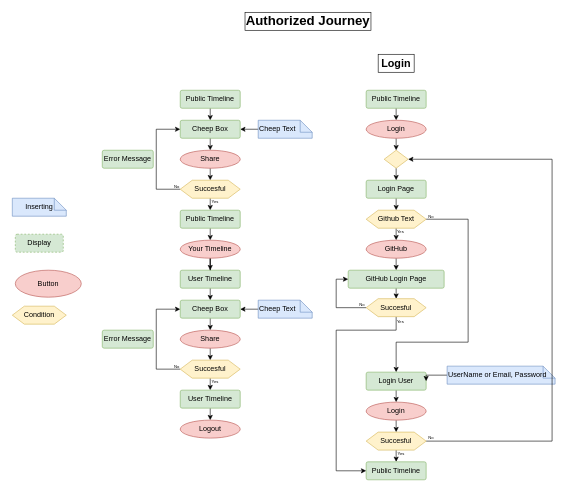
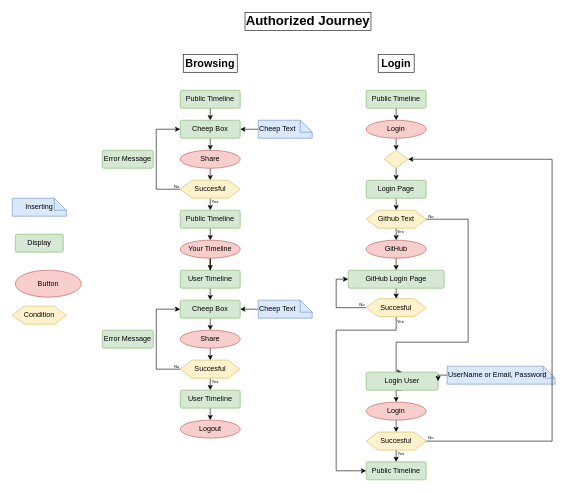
  <mxCell id="0" />
  <mxCell id="1" parent="0" />
  <mxCell id="2" style="edgeStyle=orthogonalEdgeStyle;rounded=0;orthogonalLoop=1;jettySize=auto;html=1;exitX=0.5;exitY=1;exitDx=0;exitDy=0;entryX=0.5;entryY=0;entryDx=0;entryDy=0;" edge="1" parent="1" source="3" target="5"><mxGeometry relative="1" as="geometry" /></mxCell>
  <mxCell id="3" value="Public Timeline" style="rounded=1;arcSize=10;whiteSpace=wrap;html=1;align=center;fillColor=#d5e8d4;strokeColor=#82b366;" vertex="1" parent="1"><mxGeometry x="610" y="150" width="100" height="30" as="geometry" /></mxCell>
  <mxCell id="4" style="edgeStyle=orthogonalEdgeStyle;rounded=0;orthogonalLoop=1;jettySize=auto;html=1;exitX=0.5;exitY=1;exitDx=0;exitDy=0;entryX=0.5;entryY=0;entryDx=0;entryDy=0;" edge="1" parent="1" source="5" target="26"><mxGeometry relative="1" as="geometry" /></mxCell>
  <mxCell id="5" value="Login" style="ellipse;whiteSpace=wrap;html=1;fillColor=#f8cecc;strokeColor=#b85450;" vertex="1" parent="1"><mxGeometry x="610" y="200" width="100" height="30" as="geometry" /></mxCell>
  <mxCell id="6" style="edgeStyle=orthogonalEdgeStyle;rounded=0;orthogonalLoop=1;jettySize=auto;html=1;exitX=0.5;exitY=1;exitDx=0;exitDy=0;entryX=0.5;entryY=0;entryDx=0;entryDy=0;" edge="1" parent="1" source="7" target="10"><mxGeometry relative="1" as="geometry" /></mxCell>
  <mxCell id="7" value="Login Page" style="rounded=1;arcSize=10;whiteSpace=wrap;html=1;align=center;fillColor=#d5e8d4;strokeColor=#82b366;" vertex="1" parent="1"><mxGeometry x="610" y="300" width="100" height="30" as="geometry" /></mxCell>
  <mxCell id="8" style="edgeStyle=orthogonalEdgeStyle;rounded=0;orthogonalLoop=1;jettySize=auto;html=1;exitX=0.5;exitY=1;exitDx=0;exitDy=0;entryX=0.5;entryY=0;entryDx=0;entryDy=0;" edge="1" parent="1" source="10" target="12"><mxGeometry relative="1" as="geometry" /></mxCell>
  <mxCell id="9" style="edgeStyle=orthogonalEdgeStyle;rounded=0;orthogonalLoop=1;jettySize=auto;html=1;exitX=1;exitY=0.5;exitDx=0;exitDy=0;entryX=0.5;entryY=0;entryDx=0;entryDy=0;" edge="1" parent="1" source="10" target="16"><mxGeometry relative="1" as="geometry"><Array as="points"><mxPoint x="780" y="365" /><mxPoint x="780" y="570" /><mxPoint x="660" y="570" /></Array></mxGeometry></mxCell>
  <mxCell id="10" value="Github Text" style="shape=hexagon;perimeter=hexagonPerimeter2;whiteSpace=wrap;html=1;fixedSize=1;fillColor=#fff2cc;strokeColor=#d6b656;" vertex="1" parent="1"><mxGeometry x="610" y="350" width="100" height="30" as="geometry" /></mxCell>
  <mxCell id="11" style="edgeStyle=orthogonalEdgeStyle;rounded=0;orthogonalLoop=1;jettySize=auto;html=1;exitX=0.5;exitY=1;exitDx=0;exitDy=0;entryX=0.5;entryY=0;entryDx=0;entryDy=0;" edge="1" parent="1" source="12" target="14"><mxGeometry relative="1" as="geometry" /></mxCell>
  <mxCell id="12" value="GitHub" style="ellipse;whiteSpace=wrap;html=1;fillColor=#f8cecc;strokeColor=#b85450;" vertex="1" parent="1"><mxGeometry x="610" y="400" width="100" height="30" as="geometry" /></mxCell>
  <mxCell id="13" style="edgeStyle=orthogonalEdgeStyle;rounded=0;orthogonalLoop=1;jettySize=auto;html=1;exitX=0.5;exitY=1;exitDx=0;exitDy=0;entryX=0.5;entryY=0;entryDx=0;entryDy=0;" edge="1" parent="1" source="14" target="33"><mxGeometry relative="1" as="geometry" /></mxCell>
  <mxCell id="14" value="GitHub Login Page" style="rounded=1;arcSize=10;whiteSpace=wrap;html=1;align=center;fillColor=#d5e8d4;strokeColor=#82b366;" vertex="1" parent="1"><mxGeometry x="580" y="450" width="160" height="30" as="geometry" /></mxCell>
  <mxCell id="15" style="edgeStyle=orthogonalEdgeStyle;rounded=0;orthogonalLoop=1;jettySize=auto;html=1;exitX=0.5;exitY=1;exitDx=0;exitDy=0;entryX=0.5;entryY=0;entryDx=0;entryDy=0;" edge="1" parent="1" source="16" target="20"><mxGeometry relative="1" as="geometry" /></mxCell>
- <mxCell id="16" value="Login User" style="rounded=1;arcSize=10;whiteSpace=wrap;html=1;align=center;fillColor=#d5e8d4;strokeColor=#82b366;" vertex="1" parent="1"><mxGeometry x="610" y="620" width="100" height="30" as="geometry" /></mxCell>
+ <mxCell id="16" value="Login User" style="rounded=1;arcSize=10;whiteSpace=wrap;html=1;align=center;fillColor=#d5e8d4;strokeColor=#82b366;" vertex="1" parent="1"><mxGeometry x="610" y="620" width="120" height="30" as="geometry" /></mxCell>
  <mxCell id="17" style="edgeStyle=orthogonalEdgeStyle;rounded=0;orthogonalLoop=1;jettySize=auto;html=1;exitX=0;exitY=0.5;exitDx=0;exitDy=0;exitPerimeter=0;entryX=1;entryY=0.5;entryDx=0;entryDy=0;" edge="1" parent="1" source="18" target="16"><mxGeometry relative="1" as="geometry" /></mxCell>
  <mxCell id="18" value="UserName or Email,&amp;nbsp;&lt;span style=&quot;background-color: initial;&quot;&gt;Password&lt;/span&gt;" style="shape=note;size=20;whiteSpace=wrap;html=1;fillColor=#dae8fc;strokeColor=#6c8ebf;align=left;" vertex="1" parent="1"><mxGeometry x="745" y="610" width="180" height="30" as="geometry" /></mxCell>
  <mxCell id="19" style="edgeStyle=orthogonalEdgeStyle;rounded=0;orthogonalLoop=1;jettySize=auto;html=1;exitX=0.5;exitY=1;exitDx=0;exitDy=0;entryX=0.5;entryY=0;entryDx=0;entryDy=0;" edge="1" parent="1" source="20" target="23"><mxGeometry relative="1" as="geometry" /></mxCell>
  <mxCell id="20" value="Login" style="ellipse;whiteSpace=wrap;html=1;fillColor=#f8cecc;strokeColor=#b85450;" vertex="1" parent="1"><mxGeometry x="610" y="670" width="100" height="30" as="geometry" /></mxCell>
  <mxCell id="21" style="edgeStyle=orthogonalEdgeStyle;rounded=0;orthogonalLoop=1;jettySize=auto;html=1;exitX=0.5;exitY=1;exitDx=0;exitDy=0;entryX=0.5;entryY=0;entryDx=0;entryDy=0;" edge="1" parent="1" source="23" target="24"><mxGeometry relative="1" as="geometry" /></mxCell>
  <mxCell id="22" style="edgeStyle=orthogonalEdgeStyle;rounded=0;orthogonalLoop=1;jettySize=auto;html=1;exitX=1;exitY=0.5;exitDx=0;exitDy=0;entryX=1;entryY=0.5;entryDx=0;entryDy=0;" edge="1" parent="1" source="23" target="26"><mxGeometry relative="1" as="geometry"><Array as="points"><mxPoint x="920" y="735" /><mxPoint x="920" y="265" /></Array></mxGeometry></mxCell>
  <mxCell id="23" value="Succesful" style="shape=hexagon;perimeter=hexagonPerimeter2;whiteSpace=wrap;html=1;fixedSize=1;fillColor=#fff2cc;strokeColor=#d6b656;" vertex="1" parent="1"><mxGeometry x="610" y="720" width="100" height="30" as="geometry" /></mxCell>
  <mxCell id="24" value="Public Timeline" style="rounded=1;arcSize=10;whiteSpace=wrap;html=1;align=center;fillColor=#d5e8d4;strokeColor=#82b366;" vertex="1" parent="1"><mxGeometry x="610" y="769.5" width="100" height="30" as="geometry" /></mxCell>
  <mxCell id="25" style="edgeStyle=orthogonalEdgeStyle;rounded=0;orthogonalLoop=1;jettySize=auto;html=1;exitX=0.5;exitY=1;exitDx=0;exitDy=0;entryX=0.5;entryY=0;entryDx=0;entryDy=0;" edge="1" parent="1" source="26" target="7"><mxGeometry relative="1" as="geometry" /></mxCell>
  <mxCell id="26" value="" style="shape=hexagon;perimeter=hexagonPerimeter2;whiteSpace=wrap;html=1;fixedSize=1;fillColor=#fff2cc;strokeColor=#d6b656;size=40;" vertex="1" parent="1"><mxGeometry x="640" y="250" width="40" height="30" as="geometry" /></mxCell>
  <mxCell id="27" value="&lt;font style=&quot;font-size: 7px;&quot;&gt;Yes&lt;/font&gt;" style="text;html=1;align=center;verticalAlign=middle;resizable=0;points=[];autosize=1;strokeColor=none;fillColor=none;" vertex="1" parent="1"><mxGeometry x="652" y="370" width="30" height="30" as="geometry" /></mxCell>
  <mxCell id="28" value="&lt;font style=&quot;font-size: 7px;&quot;&gt;Yes&lt;/font&gt;" style="text;html=1;align=center;verticalAlign=middle;resizable=0;points=[];autosize=1;strokeColor=none;fillColor=none;" vertex="1" parent="1"><mxGeometry x="653" y="739.5" width="30" height="30" as="geometry" /></mxCell>
  <mxCell id="29" value="&lt;font style=&quot;font-size: 7px;&quot;&gt;No&lt;/font&gt;" style="text;html=1;align=center;verticalAlign=middle;resizable=0;points=[];autosize=1;strokeColor=none;fillColor=none;" vertex="1" parent="1"><mxGeometry x="703" y="712.5" width="30" height="30" as="geometry" /></mxCell>
  <mxCell id="30" value="&lt;font style=&quot;font-size: 7px;&quot;&gt;No&lt;/font&gt;" style="text;html=1;align=center;verticalAlign=middle;resizable=0;points=[];autosize=1;strokeColor=none;fillColor=none;" vertex="1" parent="1"><mxGeometry x="703" y="344" width="30" height="30" as="geometry" /></mxCell>
  <mxCell id="31" style="edgeStyle=orthogonalEdgeStyle;rounded=0;orthogonalLoop=1;jettySize=auto;html=1;exitX=0.5;exitY=1;exitDx=0;exitDy=0;entryX=0;entryY=0.5;entryDx=0;entryDy=0;" edge="1" parent="1" source="33" target="24"><mxGeometry relative="1" as="geometry"><mxPoint x="660" y="547.5" as="targetPoint" /><Array as="points"><mxPoint x="660" y="550" /><mxPoint x="560" y="550" /><mxPoint x="560" y="785" /></Array></mxGeometry></mxCell>
  <mxCell id="32" style="edgeStyle=orthogonalEdgeStyle;rounded=0;orthogonalLoop=1;jettySize=auto;html=1;exitX=0;exitY=0.5;exitDx=0;exitDy=0;entryX=0;entryY=0.5;entryDx=0;entryDy=0;" edge="1" parent="1" source="33" target="14"><mxGeometry relative="1" as="geometry" /></mxCell>
  <mxCell id="33" value="Succesful" style="shape=hexagon;perimeter=hexagonPerimeter2;whiteSpace=wrap;html=1;fixedSize=1;fillColor=#fff2cc;strokeColor=#d6b656;" vertex="1" parent="1"><mxGeometry x="610" y="497.5" width="100" height="30" as="geometry" /></mxCell>
  <mxCell id="34" value="&lt;font style=&quot;font-size: 7px;&quot;&gt;Yes&lt;/font&gt;" style="text;html=1;align=center;verticalAlign=middle;resizable=0;points=[];autosize=1;strokeColor=none;fillColor=none;" vertex="1" parent="1"><mxGeometry x="652" y="520" width="30" height="30" as="geometry" /></mxCell>
  <mxCell id="35" value="&lt;font style=&quot;font-size: 7px;&quot;&gt;No&lt;/font&gt;" style="text;html=1;align=center;verticalAlign=middle;resizable=0;points=[];autosize=1;strokeColor=none;fillColor=none;" vertex="1" parent="1"><mxGeometry x="588" y="491" width="30" height="30" as="geometry" /></mxCell>
  <mxCell id="36" style="edgeStyle=orthogonalEdgeStyle;rounded=0;orthogonalLoop=1;jettySize=auto;html=1;exitX=0.5;exitY=1;exitDx=0;exitDy=0;entryX=0.5;entryY=0;entryDx=0;entryDy=0;" edge="1" parent="1" source="37"><mxGeometry relative="1" as="geometry"><mxPoint x="350" y="200" as="targetPoint" /></mxGeometry></mxCell>
  <mxCell id="37" value="Public Timeline" style="rounded=1;arcSize=10;whiteSpace=wrap;html=1;align=center;fillColor=#d5e8d4;strokeColor=#82b366;" vertex="1" parent="1"><mxGeometry x="300" y="150" width="100" height="30" as="geometry" /></mxCell>
  <mxCell id="38" style="edgeStyle=orthogonalEdgeStyle;rounded=0;orthogonalLoop=1;jettySize=auto;html=1;exitX=0.5;exitY=1;exitDx=0;exitDy=0;entryX=0.5;entryY=0;entryDx=0;entryDy=0;" edge="1" parent="1"><mxGeometry relative="1" as="geometry"><mxPoint x="350" y="230" as="sourcePoint" /><mxPoint x="350" y="250" as="targetPoint" /></mxGeometry></mxCell>
  <mxCell id="39" style="edgeStyle=orthogonalEdgeStyle;rounded=0;orthogonalLoop=1;jettySize=auto;html=1;exitX=0.5;exitY=1;exitDx=0;exitDy=0;entryX=0.5;entryY=0;entryDx=0;entryDy=0;" edge="1" parent="1"><mxGeometry relative="1" as="geometry"><mxPoint x="350" y="330" as="sourcePoint" /><mxPoint x="350" y="350" as="targetPoint" /></mxGeometry></mxCell>
  <mxCell id="40" style="edgeStyle=orthogonalEdgeStyle;rounded=0;orthogonalLoop=1;jettySize=auto;html=1;exitX=0;exitY=0.5;exitDx=0;exitDy=0;entryX=0;entryY=0.5;entryDx=0;entryDy=0;" edge="1" parent="1" source="48" target="46"><mxGeometry relative="1" as="geometry"><Array as="points"><mxPoint x="260" y="315" /><mxPoint x="260" y="215" /></Array><mxPoint x="460" y="270" as="targetPoint" /></mxGeometry></mxCell>
  <mxCell id="41" style="edgeStyle=orthogonalEdgeStyle;rounded=0;orthogonalLoop=1;jettySize=auto;html=1;exitX=0;exitY=0.5;exitDx=0;exitDy=0;exitPerimeter=0;entryX=1;entryY=0.5;entryDx=0;entryDy=0;" edge="1" parent="1" source="42" target="46"><mxGeometry relative="1" as="geometry" /></mxCell>
  <mxCell id="42" value="Cheep Text" style="shape=note;size=20;whiteSpace=wrap;html=1;fillColor=#dae8fc;strokeColor=#6c8ebf;align=left;" vertex="1" parent="1"><mxGeometry x="430" y="200" width="90" height="30" as="geometry" /></mxCell>
  <mxCell id="43" style="edgeStyle=orthogonalEdgeStyle;rounded=0;orthogonalLoop=1;jettySize=auto;html=1;exitX=0.5;exitY=1;exitDx=0;exitDy=0;entryX=0.5;entryY=0;entryDx=0;entryDy=0;" edge="1" parent="1"><mxGeometry relative="1" as="geometry"><mxPoint x="350" y="280" as="sourcePoint" /><mxPoint x="350" y="300" as="targetPoint" /></mxGeometry></mxCell>
  <mxCell id="44" value="&lt;font style=&quot;font-size: 7px;&quot;&gt;Yes&lt;/font&gt;" style="text;html=1;align=center;verticalAlign=middle;resizable=0;points=[];autosize=1;strokeColor=none;fillColor=none;" vertex="1" parent="1"><mxGeometry x="343" y="320" width="30" height="30" as="geometry" /></mxCell>
  <mxCell id="45" value="&lt;font style=&quot;font-size: 7px;&quot;&gt;No&lt;/font&gt;" style="text;html=1;align=center;verticalAlign=middle;resizable=0;points=[];autosize=1;strokeColor=none;fillColor=none;" vertex="1" parent="1"><mxGeometry x="279" y="295" width="30" height="30" as="geometry" /></mxCell>
  <mxCell id="46" value="Cheep Box" style="rounded=1;arcSize=10;whiteSpace=wrap;html=1;align=center;fillColor=#d5e8d4;strokeColor=#82b366;" vertex="1" parent="1"><mxGeometry x="300" y="200" width="100" height="30" as="geometry" /></mxCell>
  <mxCell id="47" value="Share" style="ellipse;whiteSpace=wrap;html=1;fillColor=#f8cecc;strokeColor=#b85450;" vertex="1" parent="1"><mxGeometry x="300" y="250" width="100" height="30" as="geometry" /></mxCell>
  <mxCell id="48" value="Succesful" style="shape=hexagon;perimeter=hexagonPerimeter2;whiteSpace=wrap;html=1;fixedSize=1;fillColor=#fff2cc;strokeColor=#d6b656;" vertex="1" parent="1"><mxGeometry x="300" y="300" width="100" height="30" as="geometry" /></mxCell>
  <mxCell id="49" style="edgeStyle=orthogonalEdgeStyle;rounded=0;orthogonalLoop=1;jettySize=auto;html=1;exitX=0.5;exitY=1;exitDx=0;exitDy=0;entryX=0.5;entryY=0;entryDx=0;entryDy=0;" edge="1" parent="1" source="50" target="69"><mxGeometry relative="1" as="geometry" /></mxCell>
  <mxCell id="50" value="Public Timeline" style="rounded=1;arcSize=10;whiteSpace=wrap;html=1;align=center;fillColor=#d5e8d4;strokeColor=#82b366;" vertex="1" parent="1"><mxGeometry x="300" y="350" width="100" height="30" as="geometry" /></mxCell>
  <mxCell id="51" value="Error Message" style="rounded=1;arcSize=10;whiteSpace=wrap;html=1;align=center;fillColor=#d5e8d4;strokeColor=#82b366;" vertex="1" parent="1"><mxGeometry x="170" y="250" width="85" height="30" as="geometry" /></mxCell>
  <mxCell id="52" style="edgeStyle=orthogonalEdgeStyle;rounded=0;orthogonalLoop=1;jettySize=auto;html=1;exitX=0.5;exitY=1;exitDx=0;exitDy=0;entryX=0.5;entryY=0;entryDx=0;entryDy=0;" edge="1" parent="1" source="53"><mxGeometry relative="1" as="geometry"><mxPoint x="350" y="500" as="targetPoint" /></mxGeometry></mxCell>
  <mxCell id="53" value="User Timeline" style="rounded=1;arcSize=10;whiteSpace=wrap;html=1;align=center;fillColor=#d5e8d4;strokeColor=#82b366;" vertex="1" parent="1"><mxGeometry x="300" y="450" width="100" height="30" as="geometry" /></mxCell>
  <mxCell id="54" style="edgeStyle=orthogonalEdgeStyle;rounded=0;orthogonalLoop=1;jettySize=auto;html=1;exitX=0.5;exitY=1;exitDx=0;exitDy=0;entryX=0.5;entryY=0;entryDx=0;entryDy=0;" edge="1" parent="1"><mxGeometry relative="1" as="geometry"><mxPoint x="350" y="530" as="sourcePoint" /><mxPoint x="350" y="550" as="targetPoint" /></mxGeometry></mxCell>
  <mxCell id="55" style="edgeStyle=orthogonalEdgeStyle;rounded=0;orthogonalLoop=1;jettySize=auto;html=1;exitX=0.5;exitY=1;exitDx=0;exitDy=0;entryX=0.5;entryY=0;entryDx=0;entryDy=0;" edge="1" parent="1"><mxGeometry relative="1" as="geometry"><mxPoint x="350" y="630" as="sourcePoint" /><mxPoint x="350" y="650" as="targetPoint" /></mxGeometry></mxCell>
  <mxCell id="56" style="edgeStyle=orthogonalEdgeStyle;rounded=0;orthogonalLoop=1;jettySize=auto;html=1;exitX=0;exitY=0.5;exitDx=0;exitDy=0;entryX=0;entryY=0.5;entryDx=0;entryDy=0;" edge="1" parent="1" source="64" target="62"><mxGeometry relative="1" as="geometry"><Array as="points"><mxPoint x="260" y="615" /><mxPoint x="260" y="515" /></Array><mxPoint x="460" y="570" as="targetPoint" /></mxGeometry></mxCell>
  <mxCell id="57" style="edgeStyle=orthogonalEdgeStyle;rounded=0;orthogonalLoop=1;jettySize=auto;html=1;exitX=0;exitY=0.5;exitDx=0;exitDy=0;exitPerimeter=0;entryX=1;entryY=0.5;entryDx=0;entryDy=0;" edge="1" parent="1" source="58" target="62"><mxGeometry relative="1" as="geometry" /></mxCell>
  <mxCell id="58" value="Cheep Text" style="shape=note;size=20;whiteSpace=wrap;html=1;fillColor=#dae8fc;strokeColor=#6c8ebf;align=left;" vertex="1" parent="1"><mxGeometry x="430" y="500" width="90" height="30" as="geometry" /></mxCell>
  <mxCell id="59" style="edgeStyle=orthogonalEdgeStyle;rounded=0;orthogonalLoop=1;jettySize=auto;html=1;exitX=0.5;exitY=1;exitDx=0;exitDy=0;entryX=0.5;entryY=0;entryDx=0;entryDy=0;" edge="1" parent="1"><mxGeometry relative="1" as="geometry"><mxPoint x="350" y="580" as="sourcePoint" /><mxPoint x="350" y="600" as="targetPoint" /></mxGeometry></mxCell>
  <mxCell id="60" value="&lt;font style=&quot;font-size: 7px;&quot;&gt;Yes&lt;/font&gt;" style="text;html=1;align=center;verticalAlign=middle;resizable=0;points=[];autosize=1;strokeColor=none;fillColor=none;" vertex="1" parent="1"><mxGeometry x="343" y="620" width="30" height="30" as="geometry" /></mxCell>
  <mxCell id="61" value="&lt;font style=&quot;font-size: 7px;&quot;&gt;No&lt;/font&gt;" style="text;html=1;align=center;verticalAlign=middle;resizable=0;points=[];autosize=1;strokeColor=none;fillColor=none;" vertex="1" parent="1"><mxGeometry x="279" y="595" width="30" height="30" as="geometry" /></mxCell>
  <mxCell id="62" value="Cheep Box" style="rounded=1;arcSize=10;whiteSpace=wrap;html=1;align=center;fillColor=#d5e8d4;strokeColor=#82b366;" vertex="1" parent="1"><mxGeometry x="300" y="500" width="100" height="30" as="geometry" /></mxCell>
  <mxCell id="63" value="Share" style="ellipse;whiteSpace=wrap;html=1;fillColor=#f8cecc;strokeColor=#b85450;" vertex="1" parent="1"><mxGeometry x="300" y="550" width="100" height="30" as="geometry" /></mxCell>
  <mxCell id="64" value="Succesful" style="shape=hexagon;perimeter=hexagonPerimeter2;whiteSpace=wrap;html=1;fixedSize=1;fillColor=#fff2cc;strokeColor=#d6b656;" vertex="1" parent="1"><mxGeometry x="300" y="600" width="100" height="30" as="geometry" /></mxCell>
  <mxCell id="65" style="edgeStyle=orthogonalEdgeStyle;rounded=0;orthogonalLoop=1;jettySize=auto;html=1;exitX=0.5;exitY=1;exitDx=0;exitDy=0;entryX=0.5;entryY=0;entryDx=0;entryDy=0;" edge="1" parent="1" source="66" target="70"><mxGeometry relative="1" as="geometry" /></mxCell>
  <mxCell id="66" value="User Timeline" style="rounded=1;arcSize=10;whiteSpace=wrap;html=1;align=center;fillColor=#d5e8d4;strokeColor=#82b366;" vertex="1" parent="1"><mxGeometry x="300" y="650" width="100" height="30" as="geometry" /></mxCell>
  <mxCell id="67" value="Error Message" style="rounded=1;arcSize=10;whiteSpace=wrap;html=1;align=center;fillColor=#d5e8d4;strokeColor=#82b366;" vertex="1" parent="1"><mxGeometry x="170" y="550" width="85" height="30" as="geometry" /></mxCell>
  <mxCell id="68" style="edgeStyle=orthogonalEdgeStyle;rounded=0;orthogonalLoop=1;jettySize=auto;html=1;exitX=0.5;exitY=1;exitDx=0;exitDy=0;" edge="1" parent="1" source="69" target="53"><mxGeometry relative="1" as="geometry" /></mxCell>
  <mxCell id="69" value="Your Timeline" style="ellipse;whiteSpace=wrap;html=1;fillColor=#f8cecc;strokeColor=#b85450;" vertex="1" parent="1"><mxGeometry x="300" y="400" width="100" height="30" as="geometry" /></mxCell>
  <mxCell id="70" value="Logout" style="ellipse;whiteSpace=wrap;html=1;fillColor=#f8cecc;strokeColor=#b85450;" vertex="1" parent="1"><mxGeometry x="300" y="700" width="100" height="30" as="geometry" /></mxCell>
  <mxCell id="71" value="Inserting" style="shape=note;size=20;whiteSpace=wrap;html=1;fillColor=#dae8fc;strokeColor=#6c8ebf;" vertex="1" parent="1"><mxGeometry x="20" y="330" width="90" height="30" as="geometry" /></mxCell>
- <mxCell id="72" value="Display" style="rounded=1;arcSize=10;whiteSpace=wrap;html=1;align=center;fillColor=#d5e8d4;strokeColor=#82b366;dashed=1;" vertex="1" parent="1"><mxGeometry x="25" y="390" width="80" height="30" as="geometry" /></mxCell>
+ <mxCell id="72" value="Display" style="rounded=1;arcSize=10;whiteSpace=wrap;html=1;align=center;fillColor=#d5e8d4;strokeColor=#82b366;" vertex="1" parent="1"><mxGeometry x="25" y="390" width="80" height="30" as="geometry" /></mxCell>
  <mxCell id="73" value="Condition" style="shape=hexagon;perimeter=hexagonPerimeter2;whiteSpace=wrap;html=1;fixedSize=1;fillColor=#fff2cc;strokeColor=#d6b656;" vertex="1" parent="1"><mxGeometry x="20" y="510" width="90" height="30" as="geometry" /></mxCell>
  <mxCell id="74" value="Button" style="ellipse;whiteSpace=wrap;html=1;fillColor=#f8cecc;strokeColor=#b85450;" vertex="1" parent="1"><mxGeometry x="25" y="450" width="110" height="45" as="geometry" /></mxCell>
+ <mxCell id="75" value="&lt;font style=&quot;font-size: 18px;&quot;&gt;&lt;b&gt;Browsing&lt;/b&gt;&lt;/font&gt;" style="text;html=1;align=center;verticalAlign=middle;whiteSpace=wrap;rounded=0;strokeColor=default;" vertex="1" parent="1"><mxGeometry x="305" y="90" width="90" height="30" as="geometry" /></mxCell>
  <mxCell id="76" value="&lt;font style=&quot;font-size: 18px;&quot;&gt;&lt;b&gt;Login&lt;/b&gt;&lt;/font&gt;" style="text;html=1;align=center;verticalAlign=middle;whiteSpace=wrap;rounded=0;strokeColor=default;" vertex="1" parent="1"><mxGeometry x="630" y="90" width="60" height="30" as="geometry" /></mxCell>
  <mxCell id="77" value="&lt;font style=&quot;font-size: 22px;&quot;&gt;&lt;b&gt;Authorized Journey&lt;/b&gt;&lt;/font&gt;" style="text;html=1;align=center;verticalAlign=middle;whiteSpace=wrap;rounded=0;strokeColor=default;" vertex="1" parent="1"><mxGeometry x="408" y="20" width="210" height="30" as="geometry" /></mxCell>
